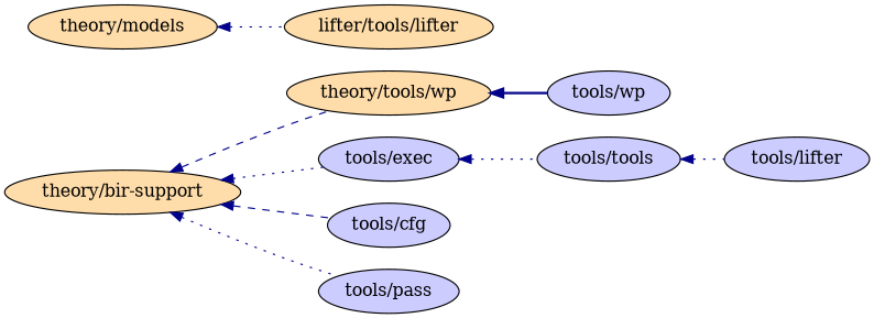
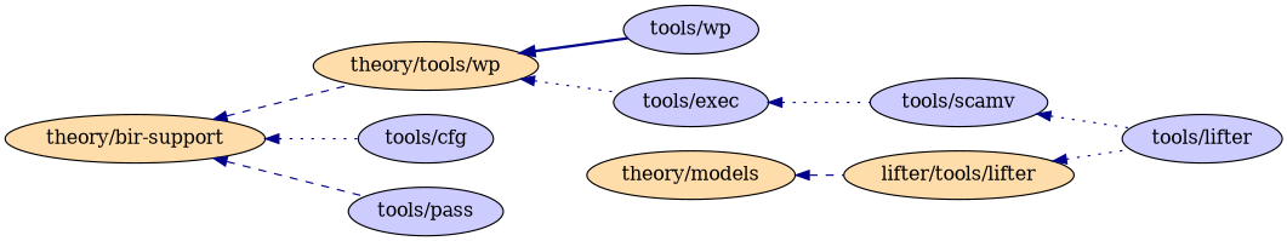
  digraph {
    rankdir=LR
    node [fillcolor="#ccccff" style=filled]
    edge [color=darkblue dir=back style=dotted]
    n1 [fillcolor="#ffddaa" label="theory/bir-support"]
    n2 [fillcolor="#ffddaa" label="theory/tools/wp"]
    n3 [fillcolor="#ffddaa" label="theory/models"]
    n4 [fillcolor="#ffddaa" label="lifter/tools/lifter"]
    n5 [label="tools/wp"]
    n6 [label="tools/exec"]
    n7 [label="tools/lifter"]
    n8 [label="tools/cfg"]
    n9 [label="tools/pass"]
-   n10 [label="tools/tools"]
+   n10 [label="tools/scamv"]
    subgraph sub_1 {
      n1
      n2
      n3
      n4
      n5
      n6
      n7
      n8
      n9
      n10
    }
    subgraph sub_2 {
      n1
      n2
      n3
      n4
      n5
      n6
      n7
      n8
      n9
      n10
    }
    n1 -> n2 [style=dashed]
-   n1 -> n6
-   n1 -> n8 [style=dashed]
-   n1 -> n9
+   n2 -> n6
+   n1 -> n8
+   n1 -> n9 [style=dashed]
    n2 -> n5 [style=bold]
-   n3 -> n4
+   n3 -> n4 [style=dashed]
+   n4 -> n7
    n6 -> n10
    n10 -> n7
  }
